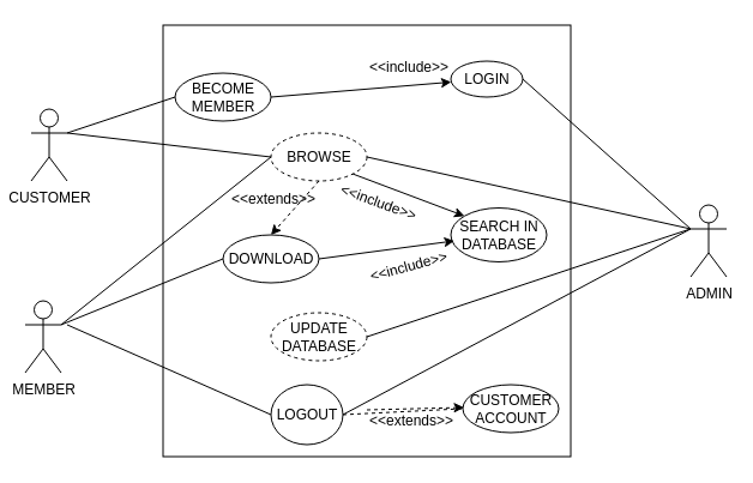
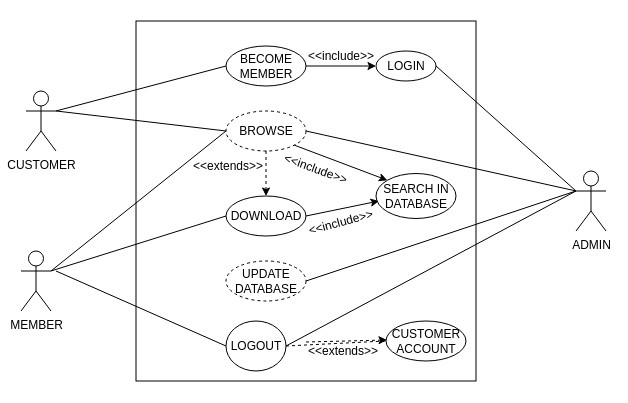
  <mxCell id="0" />
  <mxCell id="1" parent="0" />
  <mxCell id="2" value="CUSTOMER" style="shape=umlActor;verticalLabelPosition=bottom;labelBackgroundColor=#ffffff;verticalAlign=top;html=1;" vertex="1" parent="1"><mxGeometry x="25.5" y="90.5" width="30" height="60" as="geometry" /></mxCell>
  <mxCell id="3" value="" style="rounded=0;whiteSpace=wrap;html=1;" vertex="1" parent="1"><mxGeometry x="135.5" y="20.5" width="340" height="360" as="geometry" /></mxCell>
  <mxCell id="4" value="BROWSE" style="ellipse;whiteSpace=wrap;html=1;dashed=1;" vertex="1" parent="1"><mxGeometry x="225.5" y="110.5" width="80" height="40" as="geometry" /></mxCell>
- <mxCell id="5" value="BECOME&lt;br&gt;MEMBER" style="ellipse;whiteSpace=wrap;html=1;" vertex="1" parent="1"><mxGeometry x="145.5" y="60.5" width="80" height="40" as="geometry" /></mxCell>
- <mxCell id="6" value="DOWNLOAD" style="ellipse;whiteSpace=wrap;html=1;" vertex="1" parent="1"><mxGeometry x="185.5" y="195.5" width="80" height="40" as="geometry" /></mxCell>
+ <mxCell id="5" value="BECOME&lt;br&gt;MEMBER" style="ellipse;whiteSpace=wrap;html=1;" vertex="1" parent="1"><mxGeometry x="225.5" y="45.5" width="80" height="40" as="geometry" /></mxCell>
+ <mxCell id="6" value="DOWNLOAD" style="ellipse;whiteSpace=wrap;html=1;" vertex="1" parent="1"><mxGeometry x="225.5" y="195.5" width="80" height="40" as="geometry" /></mxCell>
  <mxCell id="7" value="UPDATE&lt;br&gt;DATABASE" style="ellipse;whiteSpace=wrap;html=1;dashed=1;" vertex="1" parent="1"><mxGeometry x="225.5" y="260.5" width="80" height="40" as="geometry" /></mxCell>
  <mxCell id="8" value="LOGOUT" style="ellipse;whiteSpace=wrap;html=1;" vertex="1" parent="1"><mxGeometry x="225.5" y="320.5" width="60" height="50" as="geometry" /></mxCell>
  <mxCell id="9" value="CUSTOMER&lt;br&gt;ACCOUNT" style="ellipse;whiteSpace=wrap;html=1;" vertex="1" parent="1"><mxGeometry x="385.5" y="320.5" width="80" height="40" as="geometry" /></mxCell>
  <mxCell id="10" value="" style="endArrow=none;html=1;entryX=0;entryY=0.5;entryDx=0;entryDy=0;exitX=1;exitY=0.333;exitDx=0;exitDy=0;exitPerimeter=0;endFill=0;" edge="1" parent="1" source="2" target="4"><mxGeometry width="50" height="50" relative="1" as="geometry"><mxPoint x="-4.5" y="520.5" as="sourcePoint" /><mxPoint x="45.5" y="470.5" as="targetPoint" /></mxGeometry></mxCell>
  <mxCell id="11" value="" style="endArrow=none;html=1;entryX=0;entryY=0.5;entryDx=0;entryDy=0;exitX=1;exitY=0.333;exitDx=0;exitDy=0;exitPerimeter=0;endFill=0;" edge="1" parent="1" source="2" target="5"><mxGeometry width="50" height="50" relative="1" as="geometry"><mxPoint x="55.5" y="200.5" as="sourcePoint" /><mxPoint x="235.5" y="140.5" as="targetPoint" /></mxGeometry></mxCell>
  <mxCell id="12" value="" style="endArrow=none;html=1;entryX=0;entryY=0.5;entryDx=0;entryDy=0;exitX=1;exitY=0.333;exitDx=0;exitDy=0;exitPerimeter=0;endFill=0;" edge="1" parent="1" source="21" target="6"><mxGeometry width="50" height="50" relative="1" as="geometry"><mxPoint x="65.5" y="210.5" as="sourcePoint" /><mxPoint x="245.5" y="150.5" as="targetPoint" /></mxGeometry></mxCell>
  <mxCell id="13" value="" style="endArrow=none;html=1;entryX=0;entryY=0.5;entryDx=0;entryDy=0;endFill=0;" edge="1" parent="1" target="8"><mxGeometry width="50" height="50" relative="1" as="geometry"><mxPoint x="55.5" y="270.5" as="sourcePoint" /><mxPoint x="255.5" y="160.5" as="targetPoint" /></mxGeometry></mxCell>
  <mxCell id="14" value="ADMIN" style="shape=umlActor;verticalLabelPosition=bottom;labelBackgroundColor=#ffffff;verticalAlign=top;html=1;" vertex="1" parent="1"><mxGeometry x="575.5" y="170.5" width="30" height="60" as="geometry" /></mxCell>
  <mxCell id="15" value="" style="endArrow=none;html=1;entryX=1;entryY=0.5;entryDx=0;entryDy=0;exitX=0;exitY=0.333;exitDx=0;exitDy=0;exitPerimeter=0;endFill=0;" edge="1" parent="1" source="14" target="7"><mxGeometry width="50" height="50" relative="1" as="geometry"><mxPoint x="95.5" y="240.5" as="sourcePoint" /><mxPoint x="275.5" y="180.5" as="targetPoint" /></mxGeometry></mxCell>
  <mxCell id="16" value="SEARCH IN&lt;br&gt;DATABASE" style="ellipse;whiteSpace=wrap;html=1;" vertex="1" parent="1"><mxGeometry x="375.5" y="173" width="80" height="45" as="geometry" /></mxCell>
  <mxCell id="17" value="&amp;lt;&amp;lt;include&amp;gt;&amp;gt;" style="text;html=1;resizable=0;points=[];autosize=1;align=left;verticalAlign=top;spacingTop=-4;rotation=-15;" vertex="1" parent="1"><mxGeometry x="305.5" y="210.5" width="80" height="20" as="geometry" /></mxCell>
  <mxCell id="18" value="" style="endArrow=none;html=1;entryX=1;entryY=0.5;entryDx=0;entryDy=0;exitX=0;exitY=0.333;exitDx=0;exitDy=0;exitPerimeter=0;endFill=0;" edge="1" parent="1" source="14" target="4"><mxGeometry width="50" height="50" relative="1" as="geometry"><mxPoint x="545.5" y="200.5" as="sourcePoint" /><mxPoint x="315.5" y="280.5" as="targetPoint" /></mxGeometry></mxCell>
  <mxCell id="19" value="" style="endArrow=none;html=1;entryX=1;entryY=0.5;entryDx=0;entryDy=0;endFill=0;" edge="1" parent="1" target="26"><mxGeometry width="50" height="50" relative="1" as="geometry"><mxPoint x="575.5" y="190.5" as="sourcePoint" /><mxPoint x="325.5" y="290.5" as="targetPoint" /></mxGeometry></mxCell>
  <mxCell id="20" value="" style="endArrow=none;html=1;entryX=1;entryY=0.5;entryDx=0;entryDy=0;exitX=0;exitY=0.333;exitDx=0;exitDy=0;exitPerimeter=0;endFill=0;" edge="1" parent="1" source="14" target="8"><mxGeometry width="50" height="50" relative="1" as="geometry"><mxPoint x="565.5" y="220.5" as="sourcePoint" /><mxPoint x="335.5" y="300.5" as="targetPoint" /></mxGeometry></mxCell>
  <mxCell id="21" value="MEMBER" style="shape=umlActor;verticalLabelPosition=bottom;labelBackgroundColor=#ffffff;verticalAlign=top;html=1;" vertex="1" parent="1"><mxGeometry x="20.5" y="250.5" width="30" height="60" as="geometry" /></mxCell>
  <mxCell id="22" value="" style="endArrow=none;html=1;entryX=0;entryY=0.5;entryDx=0;entryDy=0;exitX=1;exitY=0.333;exitDx=0;exitDy=0;exitPerimeter=0;endFill=0;" edge="1" parent="1" source="21" target="4"><mxGeometry width="50" height="50" relative="1" as="geometry"><mxPoint x="5.5" y="520.5" as="sourcePoint" /><mxPoint x="55.5" y="470.5" as="targetPoint" /></mxGeometry></mxCell>
  <mxCell id="23" value="" style="endArrow=classic;html=1;entryX=0;entryY=0;entryDx=0;entryDy=0;exitX=1;exitY=1;exitDx=0;exitDy=0;endFill=1;" edge="1" parent="1" source="4" target="16"><mxGeometry width="50" height="50" relative="1" as="geometry"><mxPoint x="85.5" y="380.5" as="sourcePoint" /><mxPoint x="55.5" y="470.5" as="targetPoint" /></mxGeometry></mxCell>
  <mxCell id="24" value="&amp;lt;&amp;lt;include&amp;gt;&amp;gt;" style="text;html=1;resizable=0;points=[];autosize=1;align=left;verticalAlign=top;spacingTop=-4;rotation=20;" vertex="1" parent="1"><mxGeometry x="280.5" y="160.5" width="80" height="20" as="geometry" /></mxCell>
  <mxCell id="25" value="" style="endArrow=classic;html=1;exitX=1;exitY=0.5;exitDx=0;exitDy=0;" edge="1" parent="1" source="5" target="26"><mxGeometry width="50" height="50" relative="1" as="geometry"><mxPoint x="35.5" y="370.5" as="sourcePoint" /><mxPoint x="115.5" y="360.5" as="targetPoint" /></mxGeometry></mxCell>
  <mxCell id="26" value="LOGIN" style="ellipse;whiteSpace=wrap;html=1;" vertex="1" parent="1"><mxGeometry x="375.5" y="50.5" width="60" height="30" as="geometry" /></mxCell>
  <mxCell id="27" value="&amp;lt;&amp;lt;include&amp;gt;&amp;gt;" style="text;html=1;resizable=0;points=[];autosize=1;align=left;verticalAlign=top;spacingTop=-4;rotation=0;" vertex="1" parent="1"><mxGeometry x="305.5" y="45.5" width="80" height="20" as="geometry" /></mxCell>
  <mxCell id="28" value="" style="endArrow=none;dashed=1;html=1;entryX=0;entryY=0.5;entryDx=0;entryDy=0;exitX=1;exitY=0.5;exitDx=0;exitDy=0;" edge="1" parent="1" source="8" target="9"><mxGeometry width="50" height="50" relative="1" as="geometry"><mxPoint x="5.5" y="520.5" as="sourcePoint" /><mxPoint x="55.5" y="470.5" as="targetPoint" /></mxGeometry></mxCell>
  <mxCell id="29" value="&amp;lt;&amp;lt;extends&amp;gt;&amp;gt;" style="text;html=1;resizable=0;points=[];autosize=1;align=left;verticalAlign=top;spacingTop=-4;rotation=0;" vertex="1" parent="1"><mxGeometry x="305.5" y="340.5" width="90" height="20" as="geometry" /></mxCell>
  <mxCell id="30" style="edgeStyle=orthogonalEdgeStyle;rounded=0;orthogonalLoop=1;jettySize=auto;html=1;exitX=0.5;exitY=1;exitDx=0;exitDy=0;" edge="1" parent="1" source="3" target="3"><mxGeometry relative="1" as="geometry" /></mxCell>
  <mxCell id="31" value="" style="endArrow=classic;html=1;exitX=0;exitY=0.05;exitDx=0;exitDy=0;exitPerimeter=0;entryX=0.9;entryY=-0.05;entryDx=0;entryDy=0;entryPerimeter=0;dashed=1;" edge="1" parent="1" source="29" target="29"><mxGeometry width="50" height="50" relative="1" as="geometry"><mxPoint x="335.5" y="370.5" as="sourcePoint" /><mxPoint x="385.5" y="320.5" as="targetPoint" /></mxGeometry></mxCell>
  <mxCell id="32" value="" style="endArrow=classic;html=1;exitX=1;exitY=0.5;exitDx=0;exitDy=0;" edge="1" parent="1" source="6"><mxGeometry width="50" height="50" relative="1" as="geometry"><mxPoint x="305.5" y="200.5" as="sourcePoint" /><mxPoint x="378.5" y="200.5" as="targetPoint" /></mxGeometry></mxCell>
  <mxCell id="33" value="" style="endArrow=classic;html=1;dashed=1;entryX=0.5;entryY=0;entryDx=0;entryDy=0;exitX=0.5;exitY=1;exitDx=0;exitDy=0;" edge="1" parent="1" source="4" target="6"><mxGeometry width="50" height="50" relative="1" as="geometry"><mxPoint x="225.5" y="200.5" as="sourcePoint" /><mxPoint x="275.5" y="150.5" as="targetPoint" /></mxGeometry></mxCell>
  <mxCell id="34" value="&amp;lt;&amp;lt;extends&amp;gt;&amp;gt;" style="text;html=1;resizable=0;points=[];autosize=1;align=left;verticalAlign=top;spacingTop=-4;" vertex="1" parent="1"><mxGeometry x="190.5" y="155.5" width="90" height="20" as="geometry" /></mxCell>
